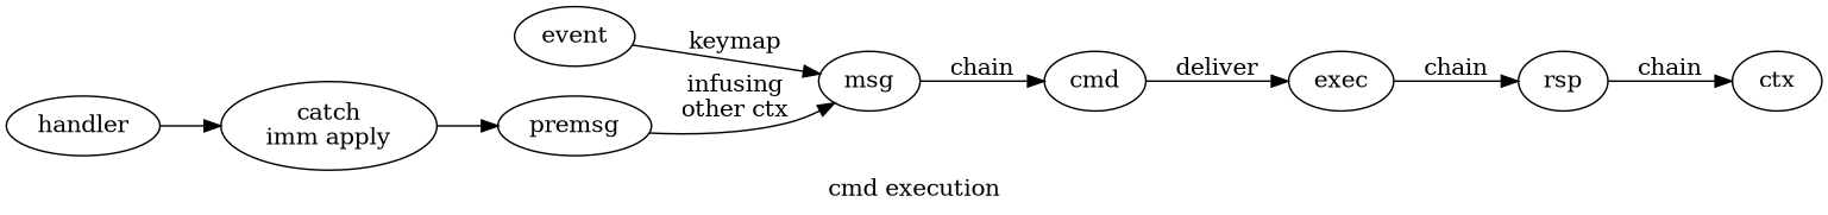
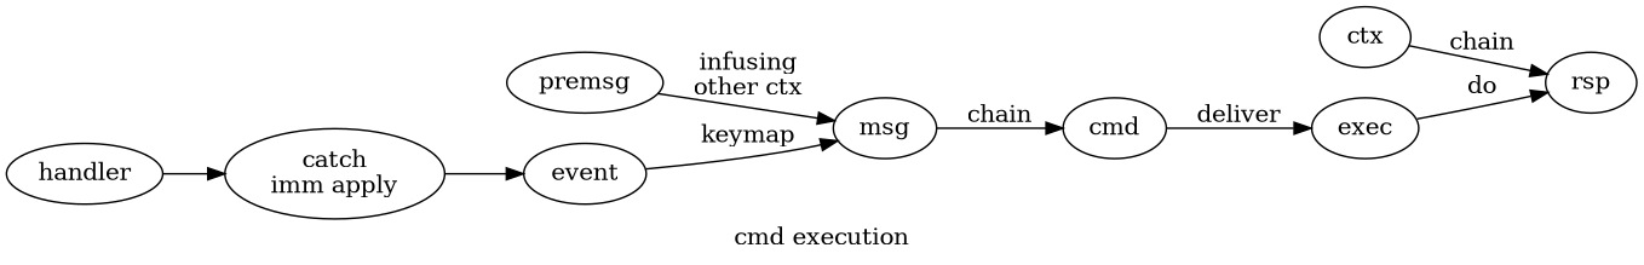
  digraph {
    label="cmd execution"
    rankdir=LR
    n1 [label="catch\nimm apply"]
    premsg
    msg
    event
    handler
    cmd
    exec
    rsp
    n9 [label=ctx]
-   n1 -> premsg
+   n1 -> event
    premsg -> msg [label="infusing\nother ctx"]
    msg -> cmd [label=chain]
    event -> msg [label=keymap]
    handler -> n1
    cmd -> exec [label=deliver]
-   exec -> rsp [label=chain]
-   rsp -> n9 [label=chain]
+   exec -> rsp [label=do]
+   n9 -> rsp [label=chain]
  }
